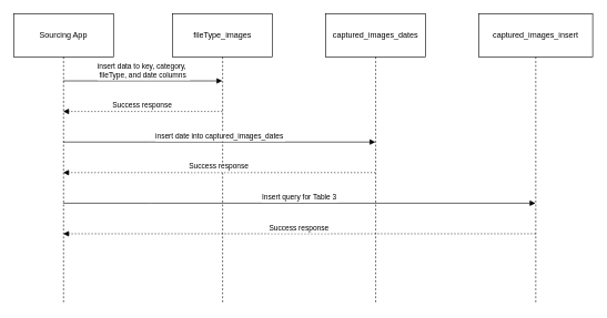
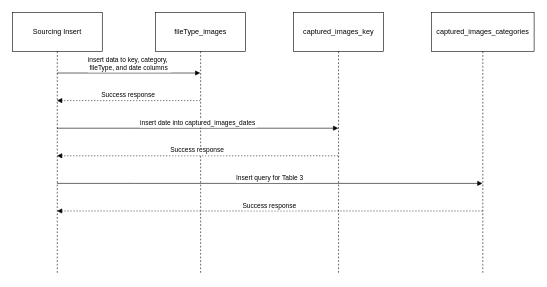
  <mxCell id="0" />
  <mxCell id="1" parent="0" />
- <mxCell id="2" value="Sourcing App" style="shape=umlLifeline;perimeter=lifelinePerimeter;whiteSpace=wrap;container=1;dropTarget=0;collapsible=0;recursiveResize=0;outlineConnect=0;portConstraint=eastwest;newEdgeStyle={&quot;edgeStyle&quot;:&quot;elbowEdgeStyle&quot;,&quot;elbow&quot;:&quot;vertical&quot;,&quot;curved&quot;:0,&quot;rounded&quot;:0};size=65;" vertex="1" parent="1"><mxGeometry x="20" y="20" width="150" height="436" as="geometry" /></mxCell>
+ <mxCell id="2" value="Sourcing Insert" style="shape=umlLifeline;perimeter=lifelinePerimeter;whiteSpace=wrap;container=1;dropTarget=0;collapsible=0;recursiveResize=0;outlineConnect=0;portConstraint=eastwest;newEdgeStyle={&quot;edgeStyle&quot;:&quot;elbowEdgeStyle&quot;,&quot;elbow&quot;:&quot;vertical&quot;,&quot;curved&quot;:0,&quot;rounded&quot;:0};size=65;" vertex="1" parent="1"><mxGeometry x="20" y="20" width="150" height="436" as="geometry" /></mxCell>
  <mxCell id="3" value="fileType_images" style="shape=umlLifeline;perimeter=lifelinePerimeter;whiteSpace=wrap;container=1;dropTarget=0;collapsible=0;recursiveResize=0;outlineConnect=0;portConstraint=eastwest;newEdgeStyle={&quot;edgeStyle&quot;:&quot;elbowEdgeStyle&quot;,&quot;elbow&quot;:&quot;vertical&quot;,&quot;curved&quot;:0,&quot;rounded&quot;:0};size=65;" vertex="1" parent="1"><mxGeometry x="259" y="20" width="150" height="436" as="geometry" /></mxCell>
  <mxCell id="4" value="insert data to key, category, &#10;fileType, and date columns" style="verticalAlign=bottom;endArrow=block;edgeStyle=elbowEdgeStyle;elbow=horizontal;curved=0;rounded=0;" edge="1" parent="1" source="2" target="3"><mxGeometry relative="1" as="geometry"><Array as="points"><mxPoint x="225" y="121" /></Array></mxGeometry></mxCell>
  <mxCell id="5" value="Success response" style="verticalAlign=bottom;endArrow=block;edgeStyle=elbowEdgeStyle;elbow=vertical;curved=0;rounded=0;dashed=1;dashPattern=2 3;" edge="1" parent="1" source="3" target="2"><mxGeometry relative="1" as="geometry"><Array as="points"><mxPoint x="225" y="167" /></Array></mxGeometry></mxCell>
  <mxCell id="6" value="insert date into captured_images_dates" style="verticalAlign=bottom;endArrow=block;edgeStyle=elbowEdgeStyle;elbow=vertical;curved=0;rounded=0;" edge="1" parent="1" source="2" target="10"><mxGeometry relative="1" as="geometry"><Array as="points"><mxPoint x="225" y="213" /></Array></mxGeometry></mxCell>
  <mxCell id="7" value="Success response" style="verticalAlign=bottom;endArrow=block;edgeStyle=elbowEdgeStyle;elbow=vertical;curved=0;rounded=0;dashed=1;dashPattern=2 3;" edge="1" parent="1" source="10" target="2"><mxGeometry relative="1" as="geometry"><Array as="points"><mxPoint x="225" y="259" /></Array></mxGeometry></mxCell>
  <mxCell id="8" value="Insert query for Table 3" style="verticalAlign=bottom;endArrow=block;edgeStyle=elbowEdgeStyle;elbow=vertical;curved=0;rounded=0;" edge="1" parent="1" source="2" target="11"><mxGeometry relative="1" as="geometry"><Array as="points"><mxPoint x="225" y="305" /></Array></mxGeometry></mxCell>
  <mxCell id="9" value="Success response" style="verticalAlign=bottom;endArrow=block;edgeStyle=elbowEdgeStyle;elbow=vertical;curved=0;rounded=0;dashed=1;dashPattern=2 3;" edge="1" parent="1" source="11" target="2"><mxGeometry relative="1" as="geometry"><Array as="points"><mxPoint x="225" y="351" /></Array></mxGeometry></mxCell>
- <mxCell id="10" value="captured_images_dates" style="shape=umlLifeline;perimeter=lifelinePerimeter;whiteSpace=wrap;container=1;dropTarget=0;collapsible=0;recursiveResize=0;outlineConnect=0;portConstraint=eastwest;newEdgeStyle={&quot;edgeStyle&quot;:&quot;elbowEdgeStyle&quot;,&quot;elbow&quot;:&quot;vertical&quot;,&quot;curved&quot;:0,&quot;rounded&quot;:0};size=65;" vertex="1" parent="1"><mxGeometry x="489" y="20" width="150" height="436" as="geometry" /></mxCell>
- <mxCell id="11" value="captured_images_insert" style="shape=umlLifeline;perimeter=lifelinePerimeter;whiteSpace=wrap;container=1;dropTarget=0;collapsible=0;recursiveResize=0;outlineConnect=0;portConstraint=eastwest;newEdgeStyle={&quot;edgeStyle&quot;:&quot;elbowEdgeStyle&quot;,&quot;elbow&quot;:&quot;vertical&quot;,&quot;curved&quot;:0,&quot;rounded&quot;:0};size=65;" vertex="1" parent="1"><mxGeometry x="719" y="20" width="171" height="436" as="geometry" /></mxCell>
+ <mxCell id="10" value="captured_images_key" style="shape=umlLifeline;perimeter=lifelinePerimeter;whiteSpace=wrap;container=1;dropTarget=0;collapsible=0;recursiveResize=0;outlineConnect=0;portConstraint=eastwest;newEdgeStyle={&quot;edgeStyle&quot;:&quot;elbowEdgeStyle&quot;,&quot;elbow&quot;:&quot;vertical&quot;,&quot;curved&quot;:0,&quot;rounded&quot;:0};size=65;" vertex="1" parent="1"><mxGeometry x="489" y="20" width="150" height="436" as="geometry" /></mxCell>
+ <mxCell id="11" value="captured_images_categories" style="shape=umlLifeline;perimeter=lifelinePerimeter;whiteSpace=wrap;container=1;dropTarget=0;collapsible=0;recursiveResize=0;outlineConnect=0;portConstraint=eastwest;newEdgeStyle={&quot;edgeStyle&quot;:&quot;elbowEdgeStyle&quot;,&quot;elbow&quot;:&quot;vertical&quot;,&quot;curved&quot;:0,&quot;rounded&quot;:0};size=65;" vertex="1" parent="1"><mxGeometry x="719" y="20" width="171" height="436" as="geometry" /></mxCell>
